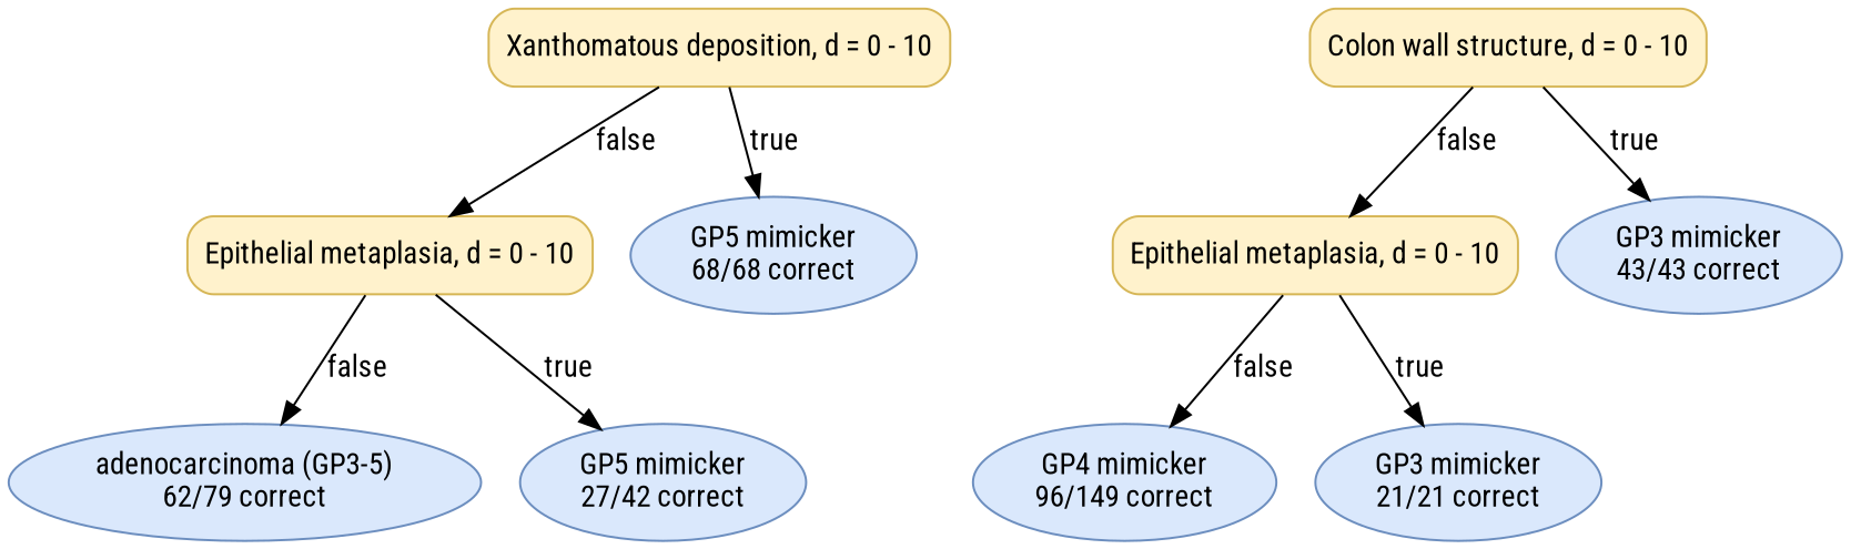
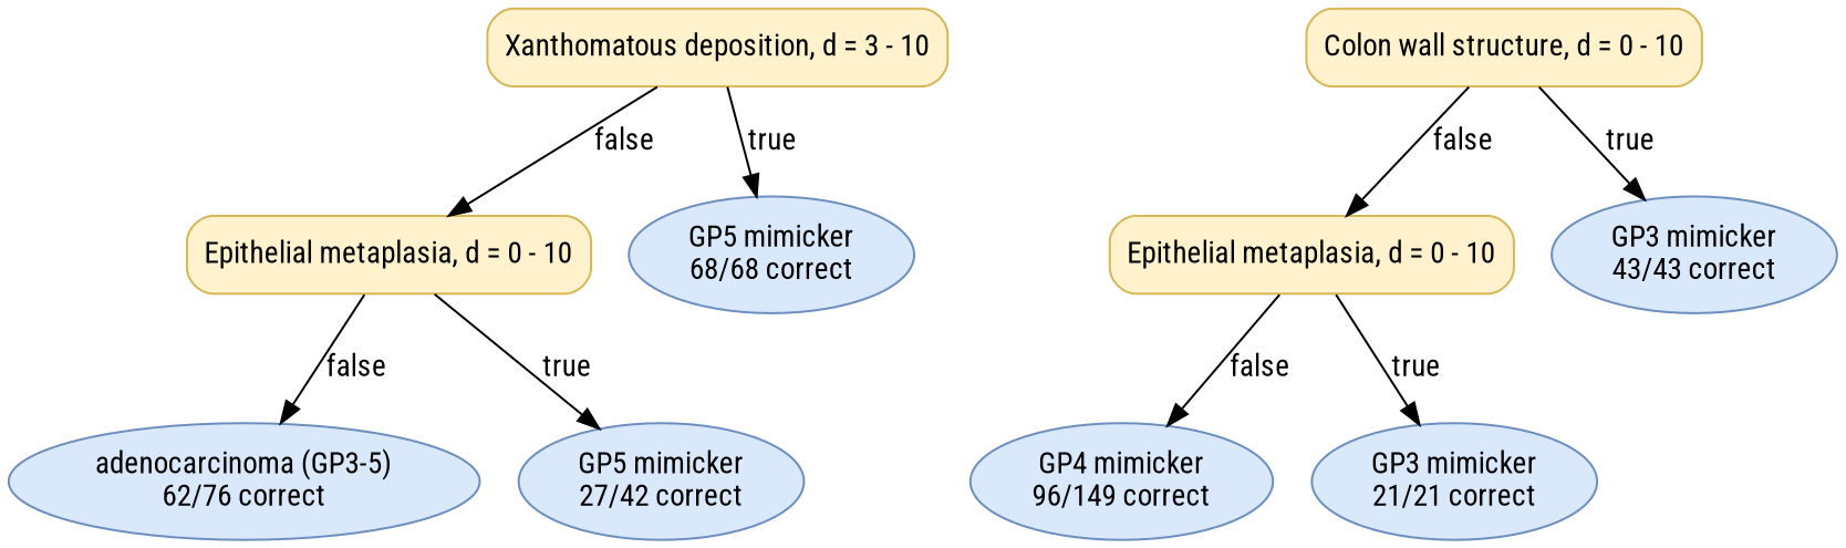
  digraph {
    fontname="Roboto Condensed"
    node [color="#6C8EBF" fillcolor="#DAE8FC" fontname="Roboto Condensed" shape=ellipse style="rounded,filled"]
    edge [fontname="Roboto Condensed"]
-   n1 [color="#D6B656" fillcolor="#FFF2CC" label="Xanthomatous deposition, d = 0 - 10" shape=box]
+   n1 [color="#D6B656" fillcolor="#FFF2CC" label="Xanthomatous deposition, d = 3 - 10" shape=box]
    n2 [color="#D6B656" fillcolor="#FFF2CC" label="Epithelial metaplasia, d = 0 - 10" shape=box]
    n3 [label=<GP5 mimicker<br/>68/68 correct>]
    n4 [color="#D6B656" fillcolor="#FFF2CC" label="Colon wall structure, d = 0 - 10" shape=box]
    n5 [color="#D6B656" fillcolor="#FFF2CC" label="Epithelial metaplasia, d = 0 - 10" shape=box]
    n6 [label=<GP3 mimicker<br/>43/43 correct>]
-   n7 [label=<adenocarcinoma (GP3-5)<br/>62/79 correct>]
+   n7 [label=<adenocarcinoma (GP3-5)<br/>62/76 correct>]
    n8 [label=<GP5 mimicker<br/>27/42 correct>]
    n9 [label=<GP4 mimicker<br/>96/149 correct>]
    n10 [label=<GP3 mimicker<br/>21/21 correct>]
    n1 -> n2 [label=false]
    n1 -> n3 [label=true]
    n2 -> n7 [label=false]
    n2 -> n8 [label=true]
    n4 -> n5 [label=false]
    n4 -> n6 [label=true]
    n5 -> n9 [label=false]
    n5 -> n10 [label=true]
  }
